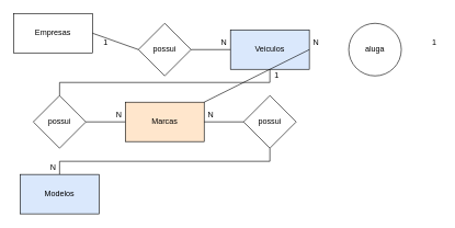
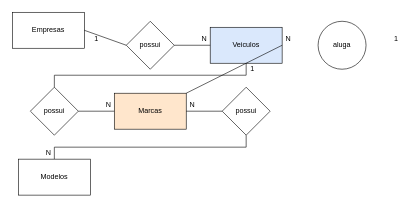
  <mxCell id="0" />
  <mxCell id="1" parent="0" />
  <mxCell id="2" value="Empresas" style="rounded=0;whiteSpace=wrap;html=1;" vertex="1" parent="1"><mxGeometry x="20" y="20" width="120" height="60" as="geometry" /></mxCell>
  <mxCell id="3" value="Veiculos" style="rounded=0;whiteSpace=wrap;html=1;fillColor=#dae8fc;" vertex="1" parent="1"><mxGeometry x="350" y="45" width="120" height="60" as="geometry" /></mxCell>
  <mxCell id="4" value="possui" style="rhombus;whiteSpace=wrap;html=1;" vertex="1" parent="1"><mxGeometry x="210" y="35" width="80" height="80" as="geometry" /></mxCell>
  <mxCell id="5" value="" style="endArrow=none;html=1;entryX=0;entryY=0.5;entryDx=0;entryDy=0;exitX=1;exitY=0.5;exitDx=0;exitDy=0;" edge="1" parent="1" source="4" target="3"><mxGeometry width="50" height="50" relative="1" as="geometry"><mxPoint x="240" y="105" as="sourcePoint" /><mxPoint x="290" y="55" as="targetPoint" /></mxGeometry></mxCell>
  <mxCell id="6" value="" style="endArrow=none;html=1;entryX=1;entryY=0.5;entryDx=0;entryDy=0;exitX=0;exitY=0.5;exitDx=0;exitDy=0;" edge="1" parent="1" source="4" target="2"><mxGeometry width="50" height="50" relative="1" as="geometry"><mxPoint x="240" y="105" as="sourcePoint" /><mxPoint x="290" y="55" as="targetPoint" /></mxGeometry></mxCell>
  <mxCell id="7" value="N" style="text;html=1;align=center;verticalAlign=middle;resizable=0;points=[];autosize=1;" vertex="1" parent="1"><mxGeometry x="330" y="55" width="20" height="20" as="geometry" /></mxCell>
  <mxCell id="8" value="1" style="text;html=1;align=center;verticalAlign=middle;resizable=0;points=[];autosize=1;" vertex="1" parent="1"><mxGeometry x="150" y="55" width="20" height="20" as="geometry" /></mxCell>
  <mxCell id="9" value="" style="endArrow=none;html=1;entryX=0.5;entryY=1;entryDx=0;entryDy=0;" edge="1" parent="1" target="3"><mxGeometry width="50" height="50" relative="1" as="geometry"><mxPoint x="410" y="125" as="sourcePoint" /><mxPoint x="370" y="295" as="targetPoint" /></mxGeometry></mxCell>
  <mxCell id="10" value="" style="endArrow=none;html=1;" edge="1" parent="1"><mxGeometry width="50" height="50" relative="1" as="geometry"><mxPoint x="90" y="125" as="sourcePoint" /><mxPoint x="410" y="125" as="targetPoint" /></mxGeometry></mxCell>
  <mxCell id="11" value="Marcas" style="rounded=0;whiteSpace=wrap;html=1;fillColor=#ffe6cc;" vertex="1" parent="1"><mxGeometry x="190" y="155" width="120" height="60" as="geometry" /></mxCell>
  <mxCell id="12" value="possui" style="rhombus;whiteSpace=wrap;html=1;" vertex="1" parent="1"><mxGeometry x="50" y="145" width="80" height="80" as="geometry" /></mxCell>
  <mxCell id="13" value="" style="endArrow=none;html=1;exitX=0.5;exitY=0;exitDx=0;exitDy=0;" edge="1" parent="1" source="12"><mxGeometry width="50" height="50" relative="1" as="geometry"><mxPoint x="140" y="225" as="sourcePoint" /><mxPoint x="90" y="125" as="targetPoint" /></mxGeometry></mxCell>
  <mxCell id="14" value="N" style="text;html=1;align=center;verticalAlign=middle;resizable=0;points=[];autosize=1;" vertex="1" parent="1"><mxGeometry x="170" y="165" width="20" height="20" as="geometry" /></mxCell>
  <mxCell id="15" value="" style="endArrow=none;html=1;exitX=1;exitY=0.5;exitDx=0;exitDy=0;entryX=0;entryY=0.5;entryDx=0;entryDy=0;" edge="1" parent="1" source="12" target="11"><mxGeometry width="50" height="50" relative="1" as="geometry"><mxPoint x="140" y="225" as="sourcePoint" /><mxPoint x="190" y="175" as="targetPoint" /></mxGeometry></mxCell>
  <mxCell id="16" value="1" style="text;html=1;align=center;verticalAlign=middle;resizable=0;points=[];autosize=1;" vertex="1" parent="1"><mxGeometry x="410" y="105" width="20" height="20" as="geometry" /></mxCell>
  <mxCell id="17" value="possui" style="rhombus;whiteSpace=wrap;html=1;" vertex="1" parent="1"><mxGeometry x="370" y="145" width="80" height="80" as="geometry" /></mxCell>
  <mxCell id="18" value="" style="endArrow=none;html=1;entryX=0;entryY=0.5;entryDx=0;entryDy=0;exitX=1;exitY=0.5;exitDx=0;exitDy=0;" edge="1" parent="1" source="11" target="17"><mxGeometry width="50" height="50" relative="1" as="geometry"><mxPoint x="210" y="225" as="sourcePoint" /><mxPoint x="260" y="175" as="targetPoint" /></mxGeometry></mxCell>
  <mxCell id="19" value="" style="endArrow=none;html=1;" edge="1" parent="1"><mxGeometry width="50" height="50" relative="1" as="geometry"><mxPoint x="90" y="245" as="sourcePoint" /><mxPoint x="410" y="245" as="targetPoint" /></mxGeometry></mxCell>
  <mxCell id="20" value="" style="endArrow=none;html=1;exitX=0.5;exitY=0;exitDx=0;exitDy=0;" edge="1" parent="1"><mxGeometry width="50" height="50" relative="1" as="geometry"><mxPoint x="90" y="265" as="sourcePoint" /><mxPoint x="90" y="245" as="targetPoint" /></mxGeometry></mxCell>
  <mxCell id="21" value="" style="endArrow=none;html=1;entryX=0.5;entryY=1;entryDx=0;entryDy=0;" edge="1" parent="1" target="17"><mxGeometry width="50" height="50" relative="1" as="geometry"><mxPoint x="410" y="245" as="sourcePoint" /><mxPoint x="230" y="185" as="targetPoint" /></mxGeometry></mxCell>
- <mxCell id="22" value="Modelos" style="rounded=0;whiteSpace=wrap;html=1;fillColor=#dae8fc;" vertex="1" parent="1"><mxGeometry x="30" y="265" width="120" height="60" as="geometry" /></mxCell>
+ <mxCell id="22" value="Modelos" style="rounded=0;whiteSpace=wrap;html=1;" vertex="1" parent="1"><mxGeometry x="30" y="265" width="120" height="60" as="geometry" /></mxCell>
  <mxCell id="23" value="N" style="text;html=1;align=center;verticalAlign=middle;resizable=0;points=[];autosize=1;" vertex="1" parent="1"><mxGeometry x="310" y="165" width="20" height="20" as="geometry" /></mxCell>
  <mxCell id="24" value="N" style="text;html=1;align=center;verticalAlign=middle;resizable=0;points=[];autosize=1;" vertex="1" parent="1"><mxGeometry x="70" y="245" width="20" height="20" as="geometry" /></mxCell>
  <mxCell id="25" value="aluga" style="ellipse;whiteSpace=wrap;html=1;" vertex="1" parent="1"><mxGeometry x="530" y="35" width="80" height="80" as="geometry" /></mxCell>
  <mxCell id="26" value="" style="endArrow=none;html=1;exitX=1;exitY=0.5;exitDx=0;exitDy=0;" edge="1" parent="1" source="3" target="11"><mxGeometry width="50" height="50" relative="1" as="geometry"><mxPoint x="580" y="85" as="sourcePoint" /><mxPoint x="630" y="35" as="targetPoint" /></mxGeometry></mxCell>
  <mxCell id="27" value="N" style="text;html=1;align=center;verticalAlign=middle;resizable=0;points=[];autosize=1;" vertex="1" parent="1"><mxGeometry x="470" y="55" width="20" height="20" as="geometry" /></mxCell>
  <mxCell id="28" value="1" style="text;html=1;align=center;verticalAlign=middle;resizable=0;points=[];autosize=1;" vertex="1" parent="1"><mxGeometry x="650" y="55" width="20" height="20" as="geometry" /></mxCell>
